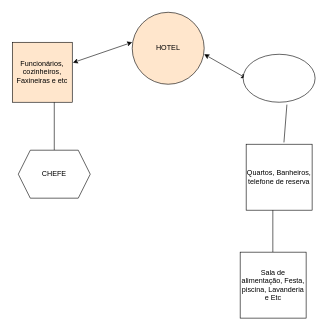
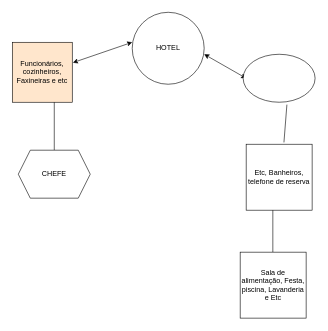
  <mxCell id="0" />
  <mxCell id="1" parent="0" />
  <mxCell id="2" value="Funcionários, cozinheiros, Faxineiras e etc" style="whiteSpace=wrap;html=1;aspect=fixed;fillColor=#ffe6cc;" vertex="1" parent="1"><mxGeometry x="20" y="70" width="100" height="100" as="geometry" /></mxCell>
  <mxCell id="3" value="" style="endArrow=none;html=1;rounded=0;" edge="1" parent="1"><mxGeometry width="50" height="50" relative="1" as="geometry"><mxPoint x="90" y="250" as="sourcePoint" /><mxPoint x="90" y="170" as="targetPoint" /></mxGeometry></mxCell>
  <mxCell id="4" value="CHEFE" style="shape=hexagon;perimeter=hexagonPerimeter2;whiteSpace=wrap;html=1;fixedSize=1;" vertex="1" parent="1"><mxGeometry x="30" y="250" width="120" height="80" as="geometry" /></mxCell>
- <mxCell id="5" value="HOTEL" style="ellipse;whiteSpace=wrap;html=1;aspect=fixed;fillColor=#ffe6cc;" vertex="1" parent="1"><mxGeometry x="220" y="20" width="120" height="120" as="geometry" /></mxCell>
+ <mxCell id="5" value="HOTEL" style="ellipse;whiteSpace=wrap;html=1;aspect=fixed;" vertex="1" parent="1"><mxGeometry x="220" y="20" width="120" height="120" as="geometry" /></mxCell>
  <mxCell id="6" value="" style="endArrow=classic;startArrow=classic;html=1;rounded=0;exitX=1.01;exitY=0.34;exitDx=0;exitDy=0;exitPerimeter=0;" edge="1" parent="1" source="2"><mxGeometry width="50" height="50" relative="1" as="geometry"><mxPoint x="130" y="100" as="sourcePoint" /><mxPoint x="220" y="70" as="targetPoint" /></mxGeometry></mxCell>
  <mxCell id="7" value="" style="endArrow=classic;startArrow=classic;html=1;rounded=0;" edge="1" parent="1"><mxGeometry width="50" height="50" relative="1" as="geometry"><mxPoint x="340" y="90" as="sourcePoint" /><mxPoint x="410" y="130" as="targetPoint" /></mxGeometry></mxCell>
- <mxCell id="8" value="Quartos, Banheiros, telefone de reserva" style="whiteSpace=wrap;html=1;aspect=fixed;" vertex="1" parent="1"><mxGeometry x="410" y="240" width="110" height="110" as="geometry" /></mxCell>
+ <mxCell id="8" value="Etc, Banheiros, telefone de reserva" style="whiteSpace=wrap;html=1;aspect=fixed;" vertex="1" parent="1"><mxGeometry x="410" y="240" width="110" height="110" as="geometry" /></mxCell>
  <mxCell id="9" value="" style="endArrow=none;html=1;rounded=0;" edge="1" parent="1"><mxGeometry width="50" height="50" relative="1" as="geometry"><mxPoint x="454.5" y="420" as="sourcePoint" /><mxPoint x="454.5" y="350" as="targetPoint" /></mxGeometry></mxCell>
  <mxCell id="10" value="Sala de alimentação, Festa, piscina, Lavanderia e Etc" style="whiteSpace=wrap;html=1;aspect=fixed;" vertex="1" parent="1"><mxGeometry x="400" y="420" width="110" height="110" as="geometry" /></mxCell>
  <mxCell id="11" value="" style="ellipse;whiteSpace=wrap;html=1;" vertex="1" parent="1"><mxGeometry x="405" y="90" width="120" height="80" as="geometry" /></mxCell>
  <mxCell id="12" value="" style="endArrow=none;html=1;rounded=0;entryX=0.608;entryY=1.05;entryDx=0;entryDy=0;entryPerimeter=0;exitX=0.573;exitY=-0.027;exitDx=0;exitDy=0;exitPerimeter=0;" edge="1" parent="1" source="8" target="11"><mxGeometry width="50" height="50" relative="1" as="geometry"><mxPoint x="460" y="230" as="sourcePoint" /><mxPoint x="510" y="180" as="targetPoint" /></mxGeometry></mxCell>
